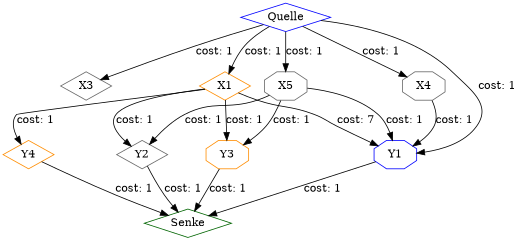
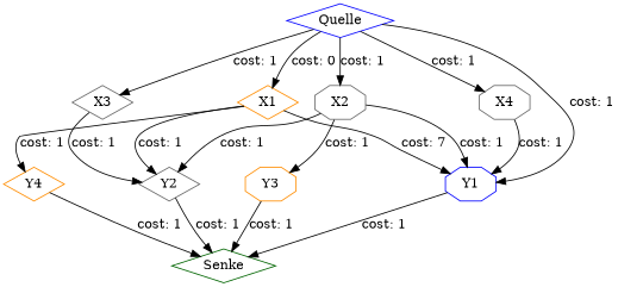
  digraph {
    node [color=gray40 shape=diamond]
    n1 [color=blue label=Y1 shape=octagon]
    n2 [color=darkgreen label=Senke]
    n3 [color=darkorange label=X1]
    n4 [label=Y2]
    n5 [color=darkorange label=Y3 shape=octagon]
    n6 [color=darkorange label=Y4]
-   n7 [label=X5 shape=octagon]
+   n7 [label=X2 shape=octagon]
    n8 [label=X3]
    n9 [color=blue label=Quelle]
    n10 [label=X4 shape=octagon]
    n1 -> n2 [label="cost: 1"]
    n3 -> n1 [label="cost: 7"]
    n3 -> n4 [label="cost: 1"]
-   n3 -> n5 [label="cost: 1"]
    n3 -> n6 [label="cost: 1"]
    n4 -> n2 [label="cost: 1"]
    n5 -> n2 [label="cost: 1"]
    n6 -> n2 [label="cost: 1"]
    n7 -> n1 [label="cost: 1"]
    n7 -> n4 [label="cost: 1"]
    n7 -> n5 [label="cost: 1"]
+   n8 -> n4 [label="cost: 1"]
    n9 -> n1 [label="cost: 1"]
-   n9 -> n3 [label="cost: 1"]
+   n9 -> n3 [label="cost: 0"]
    n9 -> n7 [label="cost: 1"]
    n9 -> n8 [label="cost: 1"]
    n9 -> n10 [label="cost: 1"]
    n10 -> n1 [label="cost: 1"]
  }
